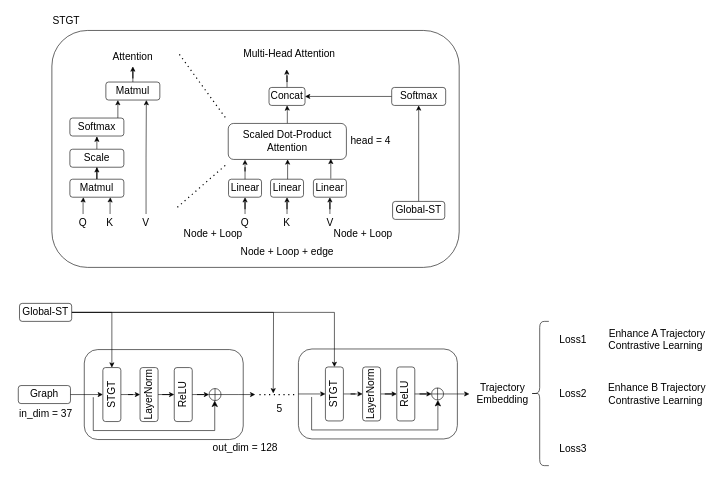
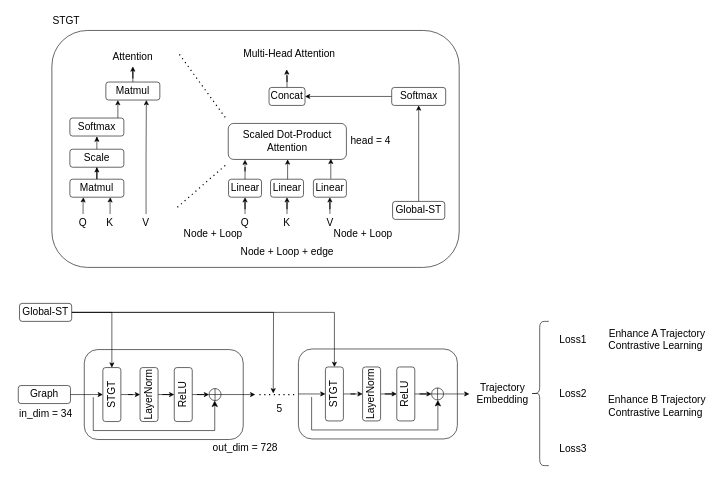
  <mxCell id="0" />
  <mxCell id="1" parent="0" />
  <mxCell id="2" value="" style="rounded=1;whiteSpace=wrap;html=1;" vertex="1" parent="1"><mxGeometry x="497" y="581" width="265" height="150" as="geometry" /></mxCell>
  <mxCell id="3" value="" style="rounded=1;whiteSpace=wrap;html=1;" vertex="1" parent="1"><mxGeometry x="140" y="582" width="265" height="150" as="geometry" /></mxCell>
  <mxCell id="4" value="" style="rounded=1;whiteSpace=wrap;html=1;" vertex="1" parent="1"><mxGeometry x="86" y="50" width="679" height="395" as="geometry" /></mxCell>
  <mxCell id="5" value="" style="edgeStyle=orthogonalEdgeStyle;rounded=0;orthogonalLoop=1;jettySize=auto;html=1;fontSize=17;" edge="1" parent="1" source="6" target="8"><mxGeometry relative="1" as="geometry" /></mxCell>
  <mxCell id="6" value="Matmul" style="rounded=1;whiteSpace=wrap;html=1;fontSize=17;" vertex="1" parent="1"><mxGeometry x="116" y="298" width="90" height="30" as="geometry" /></mxCell>
  <mxCell id="7" style="edgeStyle=orthogonalEdgeStyle;rounded=0;orthogonalLoop=1;jettySize=auto;html=1;entryX=0.5;entryY=1;entryDx=0;entryDy=0;fontSize=17;" edge="1" parent="1" source="8"><mxGeometry relative="1" as="geometry"><mxPoint x="161" y="227" as="targetPoint" /></mxGeometry></mxCell>
  <mxCell id="8" value="Scale" style="rounded=1;whiteSpace=wrap;html=1;fontSize=17;" vertex="1" parent="1"><mxGeometry x="116" y="248" width="90" height="30" as="geometry" /></mxCell>
  <mxCell id="9" value="" style="edgeStyle=orthogonalEdgeStyle;rounded=0;orthogonalLoop=1;jettySize=auto;html=1;fontSize=17;" edge="1" parent="1" source="10" target="12"><mxGeometry relative="1" as="geometry"><Array as="points"><mxPoint x="196" y="176" /><mxPoint x="196" y="176" /></Array></mxGeometry></mxCell>
  <mxCell id="10" value="Softmax" style="rounded=1;whiteSpace=wrap;html=1;fontSize=17;" vertex="1" parent="1"><mxGeometry x="116" y="196" width="90" height="30" as="geometry" /></mxCell>
  <mxCell id="11" style="edgeStyle=orthogonalEdgeStyle;rounded=0;orthogonalLoop=1;jettySize=auto;html=1;fontSize=17;" edge="1" parent="1" source="12" target="19"><mxGeometry relative="1" as="geometry" /></mxCell>
  <mxCell id="12" value="Matmul" style="rounded=1;whiteSpace=wrap;html=1;fontSize=17;" vertex="1" parent="1"><mxGeometry x="176" y="136" width="90" height="30" as="geometry" /></mxCell>
  <mxCell id="13" style="edgeStyle=orthogonalEdgeStyle;rounded=0;orthogonalLoop=1;jettySize=auto;html=1;entryX=0.25;entryY=1;entryDx=0;entryDy=0;fontSize=17;" edge="1" parent="1" source="14" target="6"><mxGeometry relative="1" as="geometry" /></mxCell>
  <mxCell id="14" value="Q" style="text;html=1;align=center;verticalAlign=middle;whiteSpace=wrap;rounded=0;fontSize=17;" vertex="1" parent="1"><mxGeometry x="108" y="356" width="60" height="30" as="geometry" /></mxCell>
  <mxCell id="15" style="edgeStyle=orthogonalEdgeStyle;rounded=0;orthogonalLoop=1;jettySize=auto;html=1;entryX=0.75;entryY=1;entryDx=0;entryDy=0;fontSize=17;" edge="1" parent="1" source="16" target="6"><mxGeometry relative="1" as="geometry" /></mxCell>
  <mxCell id="16" value="K" style="text;html=1;align=center;verticalAlign=middle;whiteSpace=wrap;rounded=0;fontSize=17;" vertex="1" parent="1"><mxGeometry x="153" y="356" width="60" height="30" as="geometry" /></mxCell>
  <mxCell id="17" style="edgeStyle=orthogonalEdgeStyle;rounded=0;orthogonalLoop=1;jettySize=auto;html=1;entryX=0.75;entryY=1;entryDx=0;entryDy=0;fontSize=17;" edge="1" parent="1" source="18" target="12"><mxGeometry relative="1" as="geometry" /></mxCell>
  <mxCell id="18" value="V" style="text;html=1;align=center;verticalAlign=middle;whiteSpace=wrap;rounded=0;fontSize=17;" vertex="1" parent="1"><mxGeometry x="213" y="356" width="60" height="30" as="geometry" /></mxCell>
  <mxCell id="19" value="Attention" style="text;html=1;align=center;verticalAlign=middle;whiteSpace=wrap;rounded=0;fontSize=17;" vertex="1" parent="1"><mxGeometry x="191" y="80" width="60" height="30" as="geometry" /></mxCell>
  <mxCell id="20" value="" style="edgeStyle=orthogonalEdgeStyle;rounded=0;orthogonalLoop=1;jettySize=auto;html=1;fontSize=17;" edge="1" parent="1" source="21" target="26"><mxGeometry relative="1" as="geometry" /></mxCell>
  <mxCell id="21" value="Q" style="text;html=1;align=center;verticalAlign=middle;whiteSpace=wrap;rounded=0;fontSize=17;" vertex="1" parent="1"><mxGeometry x="378" y="356" width="60" height="30" as="geometry" /></mxCell>
  <mxCell id="22" value="" style="edgeStyle=orthogonalEdgeStyle;rounded=0;orthogonalLoop=1;jettySize=auto;html=1;fontSize=17;" edge="1" parent="1" source="23" target="27"><mxGeometry relative="1" as="geometry" /></mxCell>
  <mxCell id="23" value="K" style="text;html=1;align=center;verticalAlign=middle;whiteSpace=wrap;rounded=0;fontSize=17;" vertex="1" parent="1"><mxGeometry x="448" y="356" width="60" height="30" as="geometry" /></mxCell>
  <mxCell id="24" value="" style="edgeStyle=orthogonalEdgeStyle;rounded=0;orthogonalLoop=1;jettySize=auto;html=1;fontSize=17;" edge="1" parent="1" source="25" target="28"><mxGeometry relative="1" as="geometry" /></mxCell>
  <mxCell id="25" value="V" style="text;html=1;align=center;verticalAlign=middle;whiteSpace=wrap;rounded=0;fontSize=17;" vertex="1" parent="1"><mxGeometry x="519.5" y="356" width="60" height="30" as="geometry" /></mxCell>
  <mxCell id="26" value="Linear" style="rounded=1;whiteSpace=wrap;html=1;fontSize=17;" vertex="1" parent="1"><mxGeometry x="380.5" y="298" width="55" height="30" as="geometry" /></mxCell>
  <mxCell id="27" value="Linear" style="rounded=1;whiteSpace=wrap;html=1;fontSize=17;" vertex="1" parent="1"><mxGeometry x="450.5" y="298" width="55" height="30" as="geometry" /></mxCell>
  <mxCell id="28" value="Linear" style="rounded=1;whiteSpace=wrap;html=1;fontSize=17;" vertex="1" parent="1"><mxGeometry x="522" y="298" width="55" height="30" as="geometry" /></mxCell>
- <mxCell id="29" style="edgeStyle=orthogonalEdgeStyle;rounded=0;orthogonalLoop=1;jettySize=auto;html=1;fontSize=17;" edge="1" parent="1" source="30" target="35"><mxGeometry relative="1" as="geometry" /></mxCell>
  <mxCell id="30" value="Scaled Dot-Product Attention" style="rounded=1;whiteSpace=wrap;html=1;fontSize=17;" vertex="1" parent="1"><mxGeometry x="380" y="205" width="197" height="60" as="geometry" /></mxCell>
  <mxCell id="31" style="edgeStyle=orthogonalEdgeStyle;rounded=0;orthogonalLoop=1;jettySize=auto;html=1;entryX=0.142;entryY=1.008;entryDx=0;entryDy=0;entryPerimeter=0;fontSize=17;" edge="1" parent="1" source="26" target="30"><mxGeometry relative="1" as="geometry" /></mxCell>
  <mxCell id="32" style="edgeStyle=orthogonalEdgeStyle;rounded=0;orthogonalLoop=1;jettySize=auto;html=1;entryX=0.142;entryY=1.008;entryDx=0;entryDy=0;entryPerimeter=0;fontSize=17;" edge="1" parent="1"><mxGeometry relative="1" as="geometry"><mxPoint x="479" y="298" as="sourcePoint" /><mxPoint x="479" y="265" as="targetPoint" /></mxGeometry></mxCell>
  <mxCell id="33" style="edgeStyle=orthogonalEdgeStyle;rounded=0;orthogonalLoop=1;jettySize=auto;html=1;entryX=0.142;entryY=1.008;entryDx=0;entryDy=0;entryPerimeter=0;fontSize=17;" edge="1" parent="1"><mxGeometry relative="1" as="geometry"><mxPoint x="551" y="297" as="sourcePoint" /><mxPoint x="551" y="264" as="targetPoint" /></mxGeometry></mxCell>
  <mxCell id="34" value="" style="edgeStyle=orthogonalEdgeStyle;rounded=0;orthogonalLoop=1;jettySize=auto;html=1;fontSize=17;" edge="1" parent="1" source="35"><mxGeometry relative="1" as="geometry"><mxPoint x="477.5" y="115" as="targetPoint" /></mxGeometry></mxCell>
  <mxCell id="35" value="Concat" style="rounded=1;whiteSpace=wrap;html=1;fontSize=17;" vertex="1" parent="1"><mxGeometry x="448" y="145" width="60" height="30" as="geometry" /></mxCell>
  <mxCell id="36" value="Multi-Head Attention&lt;div style=&quot;font-size: 17px;&quot;&gt;&lt;br style=&quot;font-size: 17px;&quot;&gt;&lt;/div&gt;" style="text;html=1;align=center;verticalAlign=middle;whiteSpace=wrap;rounded=0;fontSize=17;" vertex="1" parent="1"><mxGeometry x="387" y="85" width="190" height="30" as="geometry" /></mxCell>
  <mxCell id="37" value="head = 4" style="text;html=1;align=center;verticalAlign=middle;whiteSpace=wrap;rounded=0;fontSize=17;" vertex="1" parent="1"><mxGeometry x="580" y="220" width="75" height="30" as="geometry" /></mxCell>
  <mxCell id="38" value="Node + Loop" style="text;html=1;align=center;verticalAlign=middle;whiteSpace=wrap;rounded=0;fontSize=17;" vertex="1" parent="1"><mxGeometry x="295" y="375" width="120" height="30" as="geometry" /></mxCell>
  <mxCell id="39" value="Node + Loop" style="text;html=1;align=center;verticalAlign=middle;whiteSpace=wrap;rounded=0;fontSize=17;" vertex="1" parent="1"><mxGeometry x="545" y="375" width="120" height="30" as="geometry" /></mxCell>
  <mxCell id="40" value="Node + Loop + edge" style="text;html=1;align=center;verticalAlign=middle;whiteSpace=wrap;rounded=0;fontSize=17;" vertex="1" parent="1"><mxGeometry x="389.5" y="405" width="177" height="30" as="geometry" /></mxCell>
  <mxCell id="41" value="" style="endArrow=none;dashed=1;html=1;dashPattern=1 3;strokeWidth=2;rounded=0;" edge="1" parent="1"><mxGeometry width="50" height="50" relative="1" as="geometry"><mxPoint x="375" y="275" as="sourcePoint" /><mxPoint x="295" y="345" as="targetPoint" /></mxGeometry></mxCell>
  <mxCell id="42" value="" style="endArrow=none;dashed=1;html=1;dashPattern=1 3;strokeWidth=2;rounded=0;" edge="1" parent="1"><mxGeometry width="50" height="50" relative="1" as="geometry"><mxPoint x="375" y="195" as="sourcePoint" /><mxPoint x="295" y="85" as="targetPoint" /></mxGeometry></mxCell>
  <mxCell id="43" style="edgeStyle=orthogonalEdgeStyle;rounded=0;orthogonalLoop=1;jettySize=auto;html=1;entryX=0.5;entryY=1;entryDx=0;entryDy=0;" edge="1" parent="1" source="44" target="53"><mxGeometry relative="1" as="geometry" /></mxCell>
  <mxCell id="44" value="Global-ST" style="rounded=1;whiteSpace=wrap;html=1;fontSize=17;" vertex="1" parent="1"><mxGeometry x="654" y="335" width="87" height="30" as="geometry" /></mxCell>
  <mxCell id="45" style="edgeStyle=orthogonalEdgeStyle;rounded=0;orthogonalLoop=1;jettySize=auto;html=1;entryX=1;entryY=0.5;entryDx=0;entryDy=0;" edge="1" parent="1" source="48" target="51"><mxGeometry relative="1" as="geometry" /></mxCell>
  <mxCell id="46" style="edgeStyle=orthogonalEdgeStyle;rounded=0;orthogonalLoop=1;jettySize=auto;html=1;entryX=1;entryY=0.5;entryDx=0;entryDy=0;" edge="1" parent="1" source="48" target="65"><mxGeometry relative="1" as="geometry" /></mxCell>
  <mxCell id="47" style="edgeStyle=orthogonalEdgeStyle;rounded=0;orthogonalLoop=1;jettySize=auto;html=1;" edge="1" parent="1" source="48"><mxGeometry relative="1" as="geometry"><mxPoint x="455" y="655" as="targetPoint" /></mxGeometry></mxCell>
  <mxCell id="48" value="Global-ST" style="rounded=1;whiteSpace=wrap;html=1;fontSize=17;" vertex="1" parent="1"><mxGeometry x="32" y="505" width="87" height="30" as="geometry" /></mxCell>
  <mxCell id="49" value="Graph" style="rounded=1;whiteSpace=wrap;html=1;fontSize=17;" vertex="1" parent="1"><mxGeometry x="30" y="642" width="87" height="30" as="geometry" /></mxCell>
  <mxCell id="50" style="edgeStyle=orthogonalEdgeStyle;rounded=0;orthogonalLoop=1;jettySize=auto;html=1;entryX=0.5;entryY=0;entryDx=0;entryDy=0;" edge="1" parent="1" source="51" target="55"><mxGeometry relative="1" as="geometry" /></mxCell>
  <mxCell id="51" value="STGT" style="rounded=1;whiteSpace=wrap;html=1;fontSize=17;spacing=2;labelPosition=center;verticalLabelPosition=middle;align=center;verticalAlign=middle;direction=north;horizontal=0;" vertex="1" parent="1"><mxGeometry x="171" y="612" width="30" height="90" as="geometry" /></mxCell>
  <mxCell id="52" style="edgeStyle=orthogonalEdgeStyle;rounded=0;orthogonalLoop=1;jettySize=auto;html=1;entryX=1;entryY=0.5;entryDx=0;entryDy=0;" edge="1" parent="1" source="53" target="35"><mxGeometry relative="1" as="geometry" /></mxCell>
  <mxCell id="53" value="Softmax" style="rounded=1;whiteSpace=wrap;html=1;fontSize=17;" vertex="1" parent="1"><mxGeometry x="652.5" y="145" width="90" height="30" as="geometry" /></mxCell>
  <mxCell id="54" value="" style="edgeStyle=orthogonalEdgeStyle;rounded=0;orthogonalLoop=1;jettySize=auto;html=1;" edge="1" parent="1" source="55" target="56"><mxGeometry relative="1" as="geometry" /></mxCell>
  <mxCell id="55" value="LayerNorm" style="rounded=1;whiteSpace=wrap;html=1;fontSize=17;spacing=2;labelPosition=center;verticalLabelPosition=middle;align=center;verticalAlign=middle;direction=north;horizontal=0;" vertex="1" parent="1"><mxGeometry x="233" y="612" width="30" height="90" as="geometry" /></mxCell>
  <mxCell id="56" value="ReLU" style="rounded=1;whiteSpace=wrap;html=1;fontSize=17;spacing=2;labelPosition=center;verticalLabelPosition=middle;align=center;verticalAlign=middle;direction=north;horizontal=0;" vertex="1" parent="1"><mxGeometry x="290" y="612" width="30" height="90" as="geometry" /></mxCell>
- <mxCell id="57" value="in_dim = 37" style="text;html=1;align=center;verticalAlign=middle;whiteSpace=wrap;rounded=0;fontSize=17;" vertex="1" parent="1"><mxGeometry x="20.5" y="675" width="110" height="30" as="geometry" /></mxCell>
+ <mxCell id="57" value="in_dim = 34" style="text;html=1;align=center;verticalAlign=middle;whiteSpace=wrap;rounded=0;fontSize=17;" vertex="1" parent="1"><mxGeometry x="20.5" y="675" width="110" height="30" as="geometry" /></mxCell>
  <mxCell id="58" value="" style="endArrow=classic;html=1;rounded=0;exitX=1;exitY=0.5;exitDx=0;exitDy=0;entryX=0.5;entryY=0;entryDx=0;entryDy=0;" edge="1" parent="1" source="49" target="51"><mxGeometry width="50" height="50" relative="1" as="geometry"><mxPoint x="422" y="522" as="sourcePoint" /><mxPoint x="472" y="472" as="targetPoint" /></mxGeometry></mxCell>
  <mxCell id="59" style="edgeStyle=orthogonalEdgeStyle;rounded=0;orthogonalLoop=1;jettySize=auto;html=1;" edge="1" parent="1" source="60"><mxGeometry relative="1" as="geometry"><mxPoint x="425" y="657" as="targetPoint" /></mxGeometry></mxCell>
  <mxCell id="60" value="" style="verticalLabelPosition=bottom;verticalAlign=top;html=1;shape=mxgraph.flowchart.summing_function;" vertex="1" parent="1"><mxGeometry x="348" y="647" width="20" height="20" as="geometry" /></mxCell>
  <mxCell id="61" style="edgeStyle=orthogonalEdgeStyle;rounded=0;orthogonalLoop=1;jettySize=auto;html=1;entryX=0;entryY=0.5;entryDx=0;entryDy=0;entryPerimeter=0;" edge="1" parent="1" source="56" target="60"><mxGeometry relative="1" as="geometry" /></mxCell>
  <mxCell id="62" value="" style="edgeStyle=segmentEdgeStyle;endArrow=classic;html=1;curved=0;rounded=0;endSize=8;startSize=8;" edge="1" parent="1"><mxGeometry width="50" height="50" relative="1" as="geometry"><mxPoint x="155" y="663" as="sourcePoint" /><mxPoint x="357.5" y="667" as="targetPoint" /><Array as="points"><mxPoint x="155" y="662" /><mxPoint x="155" y="717" /><mxPoint x="358" y="717" /></Array></mxGeometry></mxCell>
- <mxCell id="63" value="out_dim = 128" style="text;html=1;align=center;verticalAlign=middle;whiteSpace=wrap;rounded=0;fontSize=17;" vertex="1" parent="1"><mxGeometry x="345.75" y="732" width="124.5" height="30" as="geometry" /></mxCell>
+ <mxCell id="63" value="out_dim = 728" style="text;html=1;align=center;verticalAlign=middle;whiteSpace=wrap;rounded=0;fontSize=17;" vertex="1" parent="1"><mxGeometry x="345.75" y="732" width="124.5" height="30" as="geometry" /></mxCell>
  <mxCell id="64" style="edgeStyle=orthogonalEdgeStyle;rounded=0;orthogonalLoop=1;jettySize=auto;html=1;entryX=0.5;entryY=0;entryDx=0;entryDy=0;" edge="1" parent="1" source="65" target="67"><mxGeometry relative="1" as="geometry" /></mxCell>
  <mxCell id="65" value="STGT" style="rounded=1;whiteSpace=wrap;html=1;fontSize=17;spacing=2;labelPosition=center;verticalLabelPosition=middle;align=center;verticalAlign=middle;direction=north;horizontal=0;" vertex="1" parent="1"><mxGeometry x="542" y="611" width="30" height="90" as="geometry" /></mxCell>
  <mxCell id="66" value="" style="edgeStyle=orthogonalEdgeStyle;rounded=0;orthogonalLoop=1;jettySize=auto;html=1;" edge="1" parent="1" source="67" target="68"><mxGeometry relative="1" as="geometry" /></mxCell>
  <mxCell id="67" value="LayerNorm" style="rounded=1;whiteSpace=wrap;html=1;fontSize=17;spacing=2;labelPosition=center;verticalLabelPosition=middle;align=center;verticalAlign=middle;direction=north;horizontal=0;" vertex="1" parent="1"><mxGeometry x="604" y="611" width="30" height="90" as="geometry" /></mxCell>
  <mxCell id="68" value="ReLU" style="rounded=1;whiteSpace=wrap;html=1;fontSize=17;spacing=2;labelPosition=center;verticalLabelPosition=middle;align=center;verticalAlign=middle;direction=north;horizontal=0;" vertex="1" parent="1"><mxGeometry x="661" y="611" width="30" height="90" as="geometry" /></mxCell>
  <mxCell id="69" value="" style="endArrow=classic;html=1;rounded=0;exitX=0;exitY=0.5;exitDx=0;exitDy=0;entryX=0.5;entryY=0;entryDx=0;entryDy=0;" edge="1" parent="1" source="2" target="65"><mxGeometry width="50" height="50" relative="1" as="geometry"><mxPoint x="779" y="521" as="sourcePoint" /><mxPoint x="829" y="471" as="targetPoint" /></mxGeometry></mxCell>
  <mxCell id="70" style="edgeStyle=orthogonalEdgeStyle;rounded=0;orthogonalLoop=1;jettySize=auto;html=1;" edge="1" parent="1" source="71"><mxGeometry relative="1" as="geometry"><mxPoint x="782" y="656" as="targetPoint" /></mxGeometry></mxCell>
  <mxCell id="71" value="" style="verticalLabelPosition=bottom;verticalAlign=top;html=1;shape=mxgraph.flowchart.summing_function;" vertex="1" parent="1"><mxGeometry x="719" y="646" width="20" height="20" as="geometry" /></mxCell>
  <mxCell id="72" style="edgeStyle=orthogonalEdgeStyle;rounded=0;orthogonalLoop=1;jettySize=auto;html=1;entryX=0;entryY=0.5;entryDx=0;entryDy=0;entryPerimeter=0;" edge="1" parent="1" source="68" target="71"><mxGeometry relative="1" as="geometry" /></mxCell>
  <mxCell id="73" value="" style="edgeStyle=segmentEdgeStyle;endArrow=classic;html=1;curved=0;rounded=0;endSize=8;startSize=8;" edge="1" parent="1"><mxGeometry width="50" height="50" relative="1" as="geometry"><mxPoint x="519" y="661" as="sourcePoint" /><mxPoint x="729.5" y="666" as="targetPoint" /><Array as="points"><mxPoint x="729.5" y="716" /></Array></mxGeometry></mxCell>
  <mxCell id="74" value="" style="endArrow=none;dashed=1;html=1;dashPattern=1 3;strokeWidth=2;rounded=0;" edge="1" parent="1"><mxGeometry width="50" height="50" relative="1" as="geometry"><mxPoint x="432" y="657" as="sourcePoint" /><mxPoint x="492" y="657" as="targetPoint" /></mxGeometry></mxCell>
  <mxCell id="75" value="5" style="text;html=1;align=center;verticalAlign=middle;whiteSpace=wrap;rounded=0;fontSize=17;" vertex="1" parent="1"><mxGeometry x="435.5" y="667" width="58.75" height="30" as="geometry" /></mxCell>
  <mxCell id="76" value="Trajectory Embedding" style="text;html=1;align=center;verticalAlign=middle;whiteSpace=wrap;rounded=0;fontSize=17;" vertex="1" parent="1"><mxGeometry x="775" y="632.5" width="124.5" height="47" as="geometry" /></mxCell>
  <mxCell id="77" value="STGT" style="text;html=1;align=center;verticalAlign=middle;whiteSpace=wrap;rounded=0;fontSize=17;" vertex="1" parent="1"><mxGeometry x="80" y="20" width="60" height="30" as="geometry" /></mxCell>
  <mxCell id="78" value="" style="shape=curlyBracket;whiteSpace=wrap;html=1;rounded=1;labelPosition=left;verticalLabelPosition=middle;align=right;verticalAlign=middle;" vertex="1" parent="1"><mxGeometry x="884" y="535" width="30.5" height="240.5" as="geometry" /></mxCell>
  <mxCell id="79" value="Loss1" style="text;html=1;align=center;verticalAlign=middle;whiteSpace=wrap;rounded=0;fontSize=17;" vertex="1" parent="1"><mxGeometry x="914.5" y="549.5" width="80" height="33.5" as="geometry" /></mxCell>
  <mxCell id="80" value="Enhance A Trajectory Contrastive Learning&amp;nbsp;" style="text;html=1;align=center;verticalAlign=middle;whiteSpace=wrap;rounded=0;fontSize=17;" vertex="1" parent="1"><mxGeometry x="1004.5" y="542.75" width="180" height="47" as="geometry" /></mxCell>
  <mxCell id="81" value="Loss2" style="text;html=1;align=center;verticalAlign=middle;whiteSpace=wrap;rounded=0;fontSize=17;" vertex="1" parent="1"><mxGeometry x="914.5" y="639.5" width="80" height="33.5" as="geometry" /></mxCell>
- <mxCell id="82" value="Enhance B Trajectory Contrastive Learning&amp;nbsp;" style="text;html=1;align=center;verticalAlign=middle;whiteSpace=wrap;rounded=0;fontSize=17;" vertex="1" parent="1"><mxGeometry x="1004.5" y="633" width="180" height="47" as="geometry" /></mxCell>
+ <mxCell id="82" value="Enhance B Trajectory Contrastive Learning&amp;nbsp;" style="text;html=1;align=center;verticalAlign=middle;whiteSpace=wrap;rounded=0;fontSize=17;" vertex="1" parent="1"><mxGeometry x="1004.5" y="653" width="180" height="47" as="geometry" /></mxCell>
  <mxCell id="83" value="Loss3" style="text;html=1;align=center;verticalAlign=middle;whiteSpace=wrap;rounded=0;fontSize=17;" vertex="1" parent="1"><mxGeometry x="914.5" y="732.5" width="80" height="33.5" as="geometry" /></mxCell>
